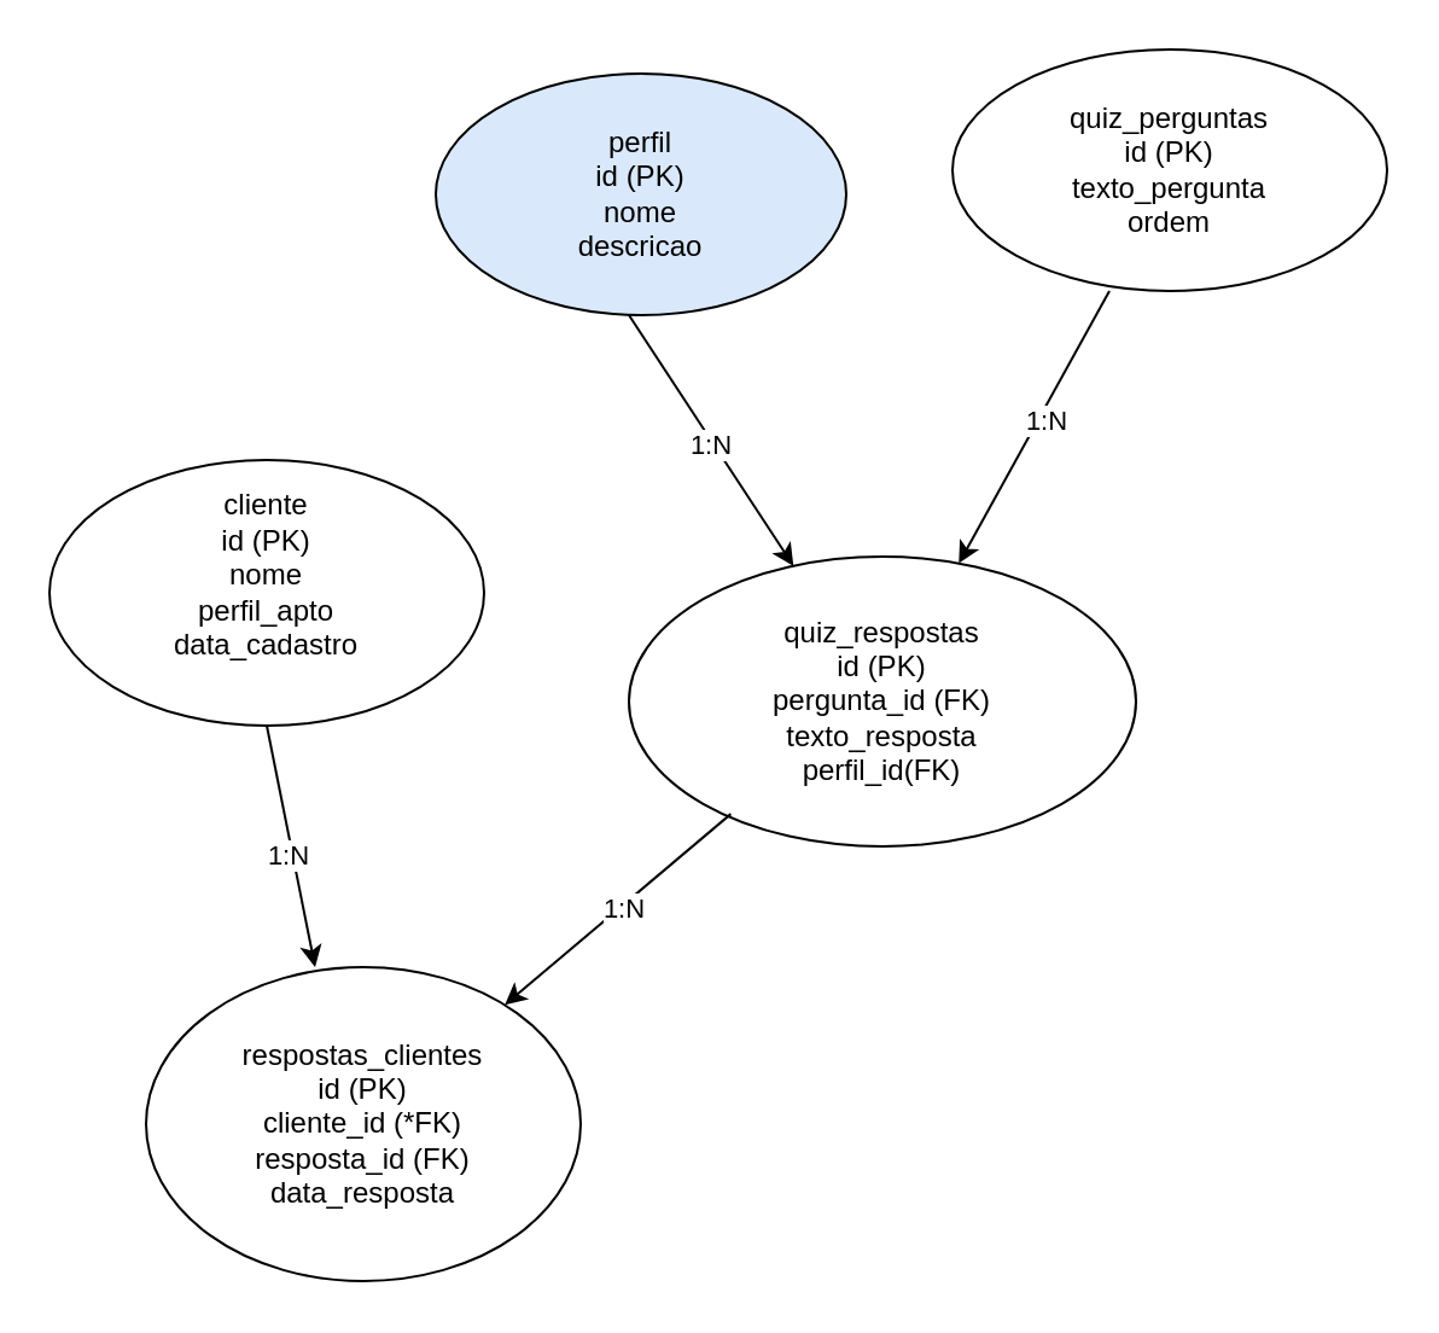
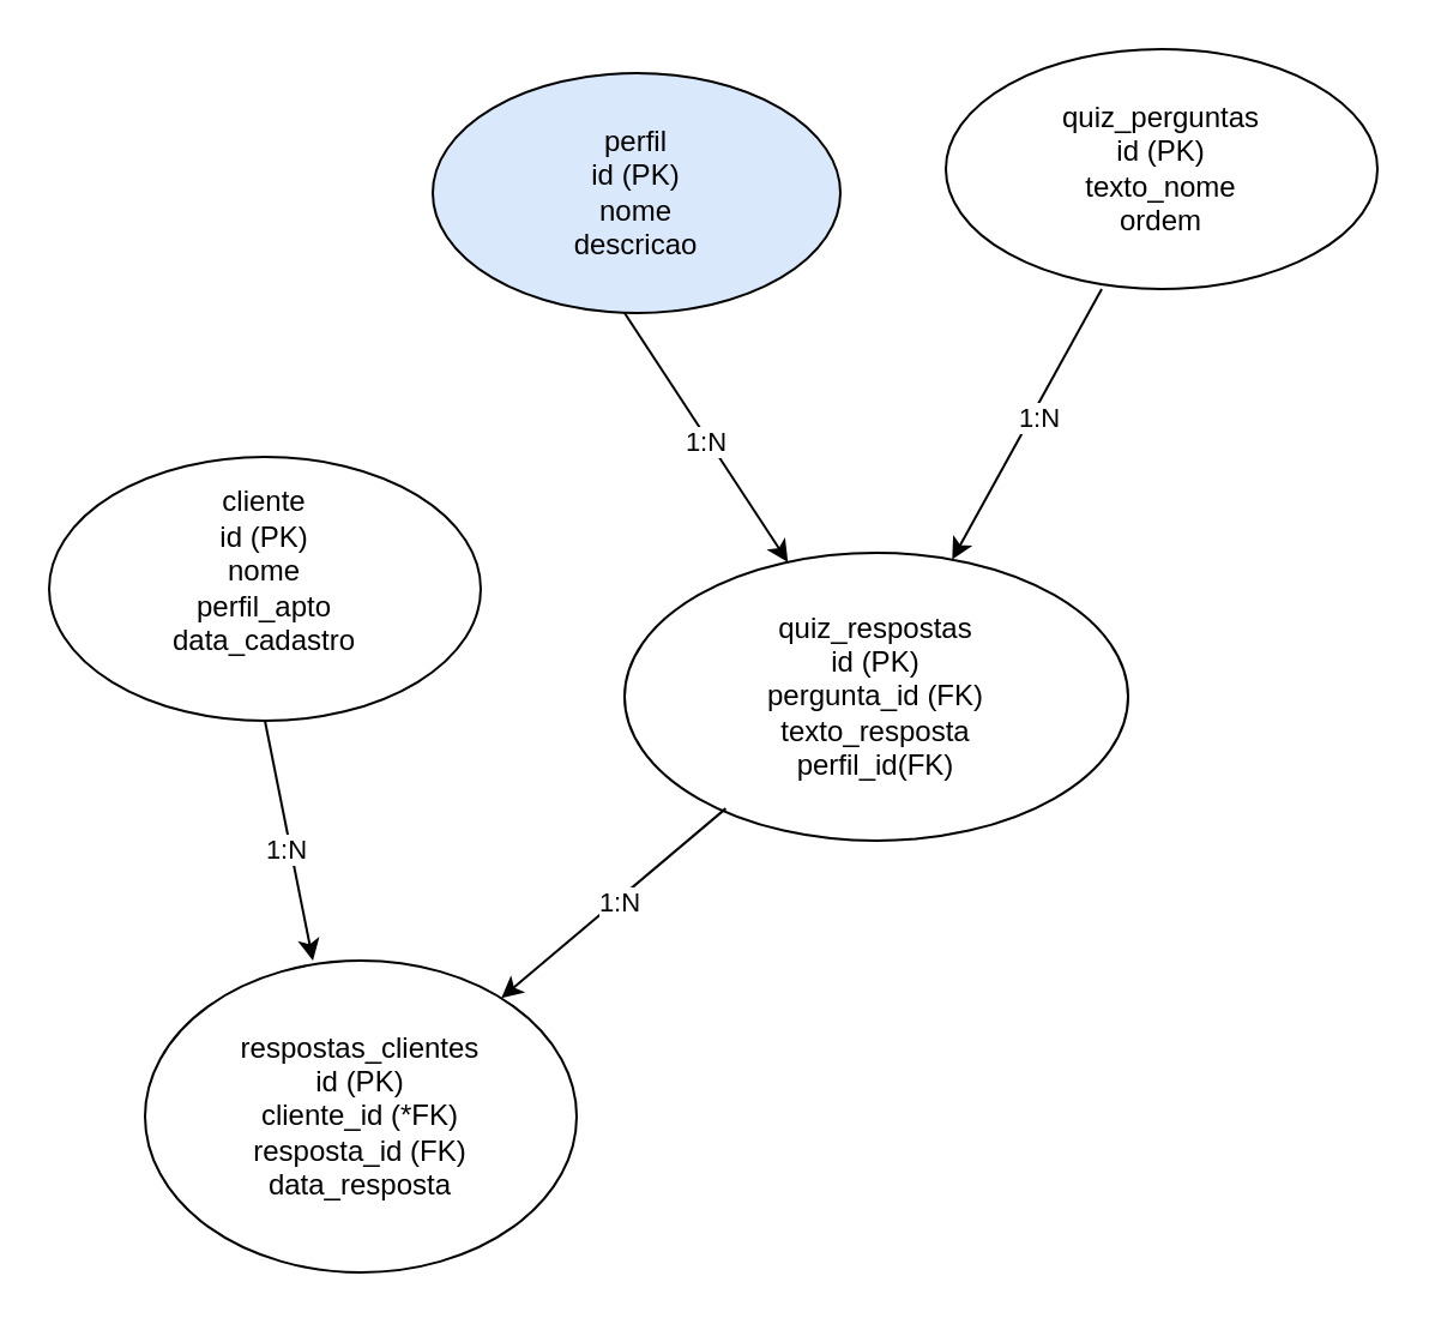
  <mxCell id="0" />
  <mxCell id="1" parent="0" />
  <mxCell id="2" value="cliente&lt;br&gt;&lt;div&gt;id (PK)&lt;/div&gt;&lt;div&gt;nome&lt;/div&gt;&lt;div&gt;perfil_apto&lt;/div&gt;&lt;div&gt;data_cadastro&lt;/div&gt;&lt;div&gt;&lt;br&gt;&lt;/div&gt;" style="ellipse;whiteSpace=wrap;html=1;" vertex="1" parent="1"><mxGeometry x="20" y="190" width="180" height="110" as="geometry" /></mxCell>
  <mxCell id="3" value="respostas_clientes&lt;div&gt;id (PK)&lt;/div&gt;&lt;div&gt;cliente_id (*FK)&lt;/div&gt;&lt;div&gt;resposta_id (FK)&lt;/div&gt;&lt;div&gt;data_resposta&lt;/div&gt;" style="ellipse;whiteSpace=wrap;html=1;" vertex="1" parent="1"><mxGeometry x="60" y="400" width="180" height="130" as="geometry" /></mxCell>
  <mxCell id="4" value="" style="endArrow=classic;html=1;rounded=0;entryX=0.389;entryY=0;entryDx=0;entryDy=0;entryPerimeter=0;exitX=0.5;exitY=1;exitDx=0;exitDy=0;" edge="1" parent="1" source="2" target="3"><mxGeometry width="50" height="50" relative="1" as="geometry"><mxPoint x="100" y="280" as="sourcePoint" /><mxPoint x="150" y="230" as="targetPoint" /></mxGeometry></mxCell>
  <mxCell id="5" value="1:N" style="edgeLabel;html=1;align=center;verticalAlign=middle;resizable=0;points=[];" vertex="1" connectable="0" parent="4"><mxGeometry x="0.051" y="-2" relative="1" as="geometry"><mxPoint as="offset" /></mxGeometry></mxCell>
  <mxCell id="6" value="quiz_respostas&lt;div&gt;id (PK)&lt;/div&gt;&lt;div&gt;pergunta_id (FK)&lt;/div&gt;&lt;div&gt;texto_resposta&lt;/div&gt;&lt;div&gt;perfil_id(FK)&lt;/div&gt;" style="ellipse;whiteSpace=wrap;html=1;" vertex="1" parent="1"><mxGeometry x="260" y="230" width="210" height="120" as="geometry" /></mxCell>
  <mxCell id="7" value="" style="endArrow=classic;html=1;rounded=0;exitX=0.201;exitY=0.888;exitDx=0;exitDy=0;exitPerimeter=0;" edge="1" parent="1" source="6" target="3"><mxGeometry width="50" height="50" relative="1" as="geometry"><mxPoint x="280" y="320" as="sourcePoint" /><mxPoint x="330" y="270" as="targetPoint" /></mxGeometry></mxCell>
  <mxCell id="8" value="1:N" style="edgeLabel;html=1;align=center;verticalAlign=middle;resizable=0;points=[];" vertex="1" connectable="0" parent="7"><mxGeometry x="-0.044" y="1" relative="1" as="geometry"><mxPoint as="offset" /></mxGeometry></mxCell>
  <mxCell id="9" value="perfil&lt;div&gt;id (PK)&lt;/div&gt;&lt;div&gt;nome&lt;/div&gt;&lt;div&gt;descricao&lt;/div&gt;" style="ellipse;whiteSpace=wrap;html=1;fillColor=#dae8fc;" vertex="1" parent="1"><mxGeometry x="180" y="30" width="170" height="100" as="geometry" /></mxCell>
  <mxCell id="10" value="" style="endArrow=classic;html=1;rounded=0;" edge="1" parent="1" target="6"><mxGeometry width="50" height="50" relative="1" as="geometry"><mxPoint x="260" y="130" as="sourcePoint" /><mxPoint x="310" y="80" as="targetPoint" /><Array as="points" /></mxGeometry></mxCell>
  <mxCell id="11" value="1:N" style="edgeLabel;html=1;align=center;verticalAlign=middle;resizable=0;points=[];" vertex="1" connectable="0" parent="10"><mxGeometry x="0.014" y="-1" relative="1" as="geometry"><mxPoint as="offset" /></mxGeometry></mxCell>
- <mxCell id="12" value="quiz_perguntas&lt;div&gt;id (PK)&lt;/div&gt;&lt;div&gt;texto_pergunta&lt;/div&gt;&lt;div&gt;ordem&lt;/div&gt;" style="ellipse;whiteSpace=wrap;html=1;" vertex="1" parent="1"><mxGeometry x="394" y="20" width="180" height="100" as="geometry" /></mxCell>
+ <mxCell id="12" value="quiz_perguntas&lt;div&gt;id (PK)&lt;/div&gt;&lt;div&gt;texto_nome&lt;/div&gt;&lt;div&gt;ordem&lt;/div&gt;" style="ellipse;whiteSpace=wrap;html=1;" vertex="1" parent="1"><mxGeometry x="394" y="20" width="180" height="100" as="geometry" /></mxCell>
  <mxCell id="13" value="" style="endArrow=classic;html=1;rounded=0;" edge="1" parent="1" target="6"><mxGeometry width="50" height="50" relative="1" as="geometry"><mxPoint x="459" y="120" as="sourcePoint" /><mxPoint x="509" y="70" as="targetPoint" /></mxGeometry></mxCell>
  <mxCell id="14" value="1:N" style="edgeLabel;html=1;align=center;verticalAlign=middle;resizable=0;points=[];" vertex="1" connectable="0" parent="13"><mxGeometry x="-0.065" y="3" relative="1" as="geometry"><mxPoint as="offset" /></mxGeometry></mxCell>
